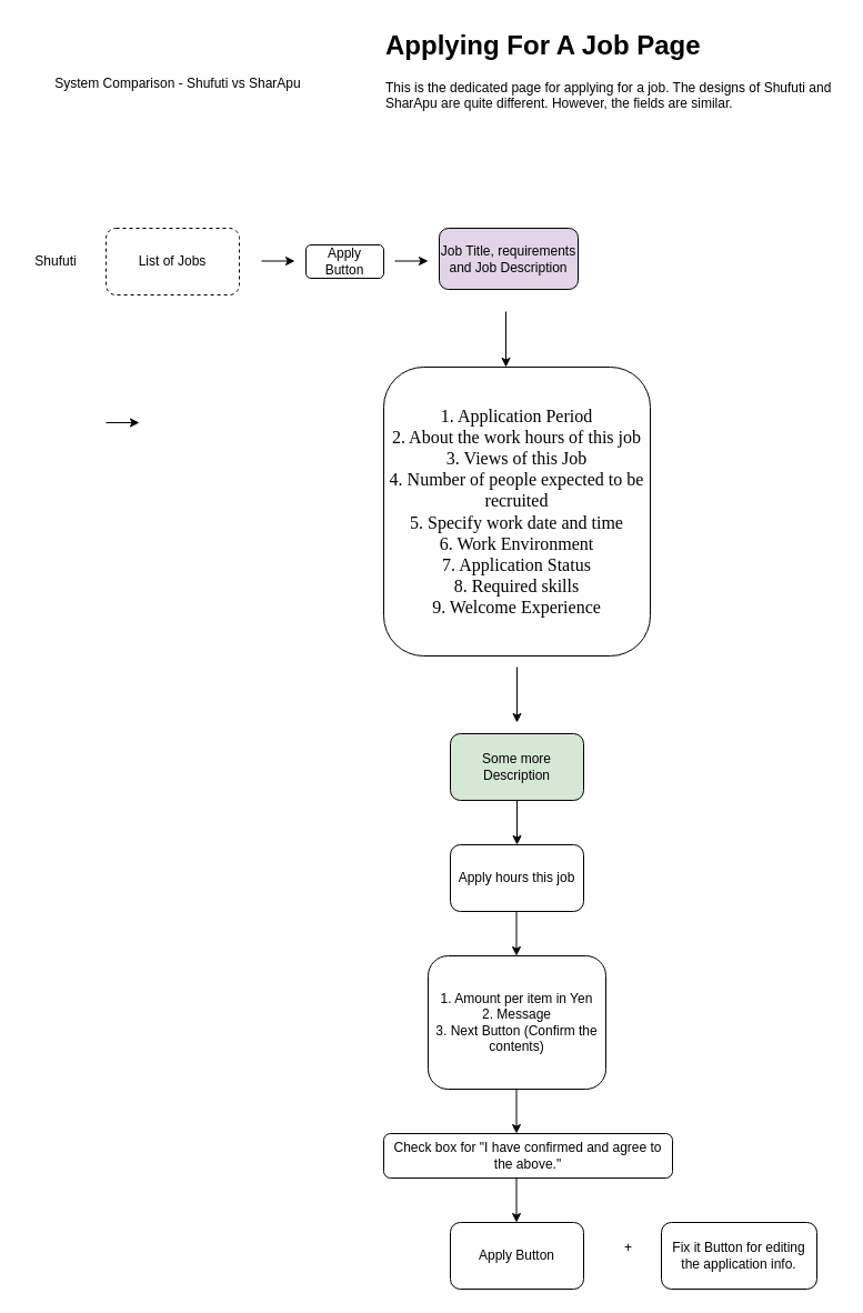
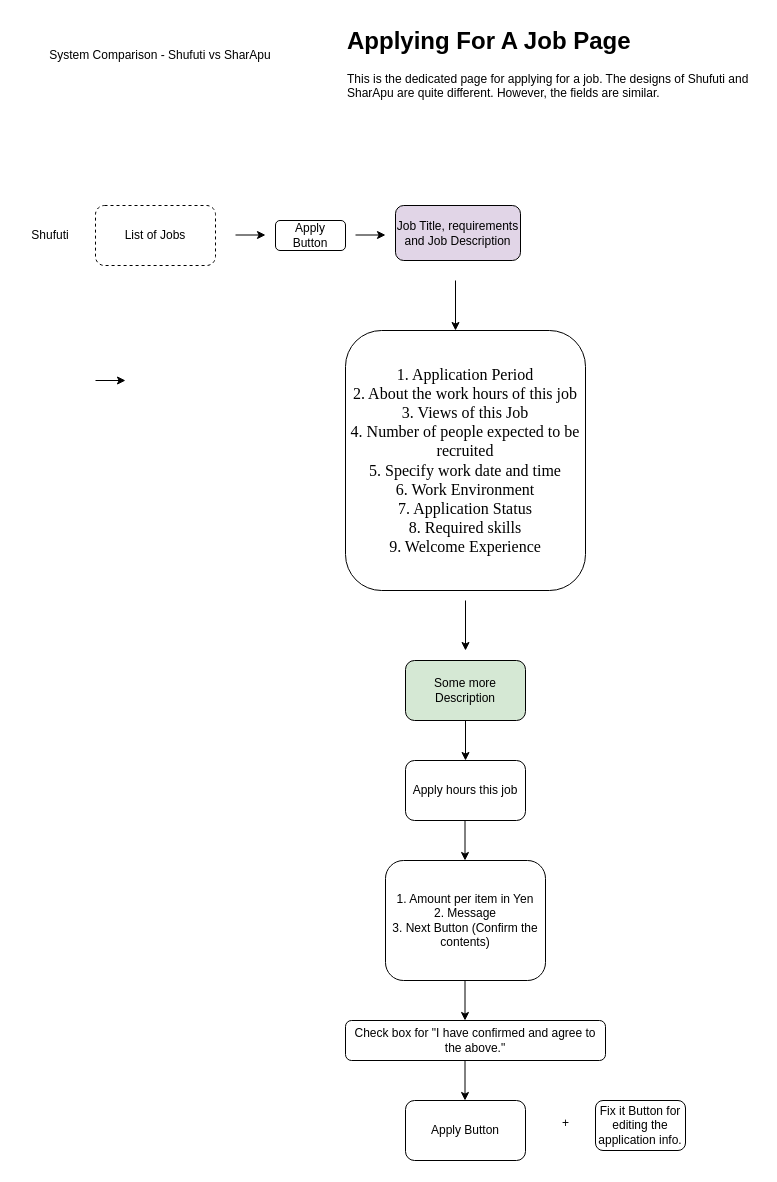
  <mxCell id="0" />
  <mxCell id="1" parent="0" />
- <mxCell id="2" value="System Comparison - Shufuti vs SharApu" style="text;html=1;align=center;verticalAlign=middle;whiteSpace=wrap;rounded=0;" parent="1" vertex="1"><mxGeometry x="35" y="50" width="250" height="50" as="geometry" /></mxCell>
+ <mxCell id="2" value="System Comparison - Shufuti vs SharApu" style="text;html=1;align=center;verticalAlign=middle;whiteSpace=wrap;rounded=0;" parent="1" vertex="1"><mxGeometry x="35" y="30" width="250" height="50" as="geometry" /></mxCell>
  <mxCell id="3" value="&lt;h1 style=&quot;margin-top: 0px;&quot;&gt;Applying For A Job Page&lt;/h1&gt;&lt;p&gt;This is the dedicated page for applying for a job. The designs of Shufuti and SharApu are quite different. However, the fields are similar.&lt;/p&gt;" style="text;html=1;whiteSpace=wrap;overflow=hidden;rounded=0;" parent="1" vertex="1"><mxGeometry x="345" y="20" width="410" height="120" as="geometry" /></mxCell>
  <mxCell id="4" value="Shufuti" style="text;html=1;align=center;verticalAlign=middle;whiteSpace=wrap;rounded=0;" vertex="1" parent="1"><mxGeometry x="20" y="220" width="60" height="30" as="geometry" /></mxCell>
  <mxCell id="5" value="List of Jobs" style="rounded=1;whiteSpace=wrap;html=1;dashed=1;" vertex="1" parent="1"><mxGeometry x="95" y="205" width="120" height="60" as="geometry" /></mxCell>
  <mxCell id="6" value="Apply Button" style="rounded=1;whiteSpace=wrap;html=1;" vertex="1" parent="1"><mxGeometry x="275" y="220" width="70" height="30" as="geometry" /></mxCell>
  <mxCell id="7" value="Job Title, requirements and Job Description" style="rounded=1;whiteSpace=wrap;html=1;fillColor=#e1d5e7;" vertex="1" parent="1"><mxGeometry x="395" y="205" width="125" height="55" as="geometry" /></mxCell>
  <mxCell id="8" value="" style="endArrow=classic;html=1;rounded=0;" edge="1" parent="1"><mxGeometry width="50" height="50" relative="1" as="geometry"><mxPoint x="355" y="234.5" as="sourcePoint" /><mxPoint x="385" y="234.5" as="targetPoint" /></mxGeometry></mxCell>
  <mxCell id="9" value="" style="endArrow=classic;html=1;rounded=0;" edge="1" parent="1"><mxGeometry width="50" height="50" relative="1" as="geometry"><mxPoint x="95" y="380" as="sourcePoint" /><mxPoint x="125" y="380" as="targetPoint" /></mxGeometry></mxCell>
  <mxCell id="10" value="" style="endArrow=classic;html=1;rounded=0;" edge="1" parent="1"><mxGeometry width="50" height="50" relative="1" as="geometry"><mxPoint x="235" y="234.5" as="sourcePoint" /><mxPoint x="265" y="234.5" as="targetPoint" /></mxGeometry></mxCell>
  <mxCell id="11" value="" style="endArrow=classic;html=1;rounded=0;" edge="1" parent="1"><mxGeometry width="50" height="50" relative="1" as="geometry"><mxPoint x="455" y="280" as="sourcePoint" /><mxPoint x="455" y="330" as="targetPoint" /></mxGeometry></mxCell>
  <mxCell id="12" value="&lt;font size=&quot;3&quot; face=&quot;Georgia&quot;&gt;1. Application Period&lt;/font&gt;&lt;div&gt;&lt;font size=&quot;3&quot; face=&quot;Georgia&quot;&gt;2. About the work hours of this job&lt;/font&gt;&lt;/div&gt;&lt;div&gt;&lt;font size=&quot;3&quot; face=&quot;Georgia&quot;&gt;3. Views of this Job&lt;/font&gt;&lt;/div&gt;&lt;div&gt;&lt;font size=&quot;3&quot; face=&quot;Georgia&quot;&gt;4. Number of people expected to be recruited&lt;/font&gt;&lt;/div&gt;&lt;div&gt;&lt;font size=&quot;3&quot; face=&quot;Georgia&quot;&gt;5. Specify work date and time&lt;/font&gt;&lt;/div&gt;&lt;div&gt;&lt;font size=&quot;3&quot; face=&quot;Georgia&quot;&gt;6. Work Environment&lt;/font&gt;&lt;/div&gt;&lt;div&gt;&lt;font size=&quot;3&quot; face=&quot;Georgia&quot;&gt;7. Application Status&lt;/font&gt;&lt;/div&gt;&lt;div&gt;&lt;font size=&quot;3&quot; face=&quot;Georgia&quot;&gt;8. Required skills&lt;/font&gt;&lt;/div&gt;&lt;div&gt;&lt;font size=&quot;3&quot; face=&quot;Georgia&quot;&gt;9. Welcome Experience&lt;/font&gt;&lt;/div&gt;" style="rounded=1;whiteSpace=wrap;html=1;" vertex="1" parent="1"><mxGeometry x="345" y="330" width="240" height="260" as="geometry" /></mxCell>
  <mxCell id="13" value="" style="endArrow=classic;html=1;rounded=0;" edge="1" parent="1"><mxGeometry width="50" height="50" relative="1" as="geometry"><mxPoint x="465" y="600" as="sourcePoint" /><mxPoint x="465" y="650" as="targetPoint" /></mxGeometry></mxCell>
  <mxCell id="14" value="Some more Description" style="rounded=1;whiteSpace=wrap;html=1;fillColor=#d5e8d4;" vertex="1" parent="1"><mxGeometry x="405" y="660" width="120" height="60" as="geometry" /></mxCell>
  <mxCell id="15" value="" style="endArrow=classic;html=1;rounded=0;" edge="1" parent="1" source="14"><mxGeometry width="50" height="50" relative="1" as="geometry"><mxPoint x="465" y="770" as="sourcePoint" /><mxPoint x="465" y="760" as="targetPoint" /></mxGeometry></mxCell>
  <mxCell id="16" value="Apply hours this job" style="rounded=1;whiteSpace=wrap;html=1;" vertex="1" parent="1"><mxGeometry x="405" y="760" width="120" height="60" as="geometry" /></mxCell>
  <mxCell id="17" value="1. Amount per item in Yen&lt;div&gt;2. Message&lt;/div&gt;&lt;div&gt;3. Next Button (Confirm the contents)&lt;/div&gt;" style="rounded=1;whiteSpace=wrap;html=1;" vertex="1" parent="1"><mxGeometry x="385" y="860" width="160" height="120" as="geometry" /></mxCell>
  <mxCell id="18" value="" style="endArrow=classic;html=1;rounded=0;" edge="1" parent="1"><mxGeometry width="50" height="50" relative="1" as="geometry"><mxPoint x="464.5" y="820" as="sourcePoint" /><mxPoint x="464.5" y="860" as="targetPoint" /></mxGeometry></mxCell>
  <mxCell id="19" value="" style="endArrow=classic;html=1;rounded=0;" edge="1" parent="1"><mxGeometry width="50" height="50" relative="1" as="geometry"><mxPoint x="464.5" y="980" as="sourcePoint" /><mxPoint x="464.5" y="1020" as="targetPoint" /></mxGeometry></mxCell>
  <mxCell id="20" value="Check box for &quot;I have confirmed and agree to the above.&quot;" style="rounded=1;whiteSpace=wrap;html=1;" vertex="1" parent="1"><mxGeometry x="345" y="1020" width="260" height="40" as="geometry" /></mxCell>
  <mxCell id="21" value="" style="endArrow=classic;html=1;rounded=0;" edge="1" parent="1"><mxGeometry width="50" height="50" relative="1" as="geometry"><mxPoint x="464.5" y="1060" as="sourcePoint" /><mxPoint x="464.5" y="1100" as="targetPoint" /></mxGeometry></mxCell>
  <mxCell id="22" value="Apply Button" style="rounded=1;whiteSpace=wrap;html=1;" vertex="1" parent="1"><mxGeometry x="405" y="1100" width="120" height="60" as="geometry" /></mxCell>
  <mxCell id="23" value="+" style="text;html=1;align=center;verticalAlign=middle;resizable=0;points=[];autosize=1;strokeColor=none;fillColor=none;" vertex="1" parent="1"><mxGeometry x="550" y="1108" width="30" height="30" as="geometry" /></mxCell>
- <mxCell id="24" value="Fix it Button for editing the application info." style="rounded=1;whiteSpace=wrap;html=1;" vertex="1" parent="1"><mxGeometry x="595" y="1100" width="140" height="60" as="geometry" /></mxCell>
+ <mxCell id="24" value="Fix it Button for editing the application info." style="rounded=1;whiteSpace=wrap;html=1;" vertex="1" parent="1"><mxGeometry x="595" y="1100" width="90" height="50" as="geometry" /></mxCell>
